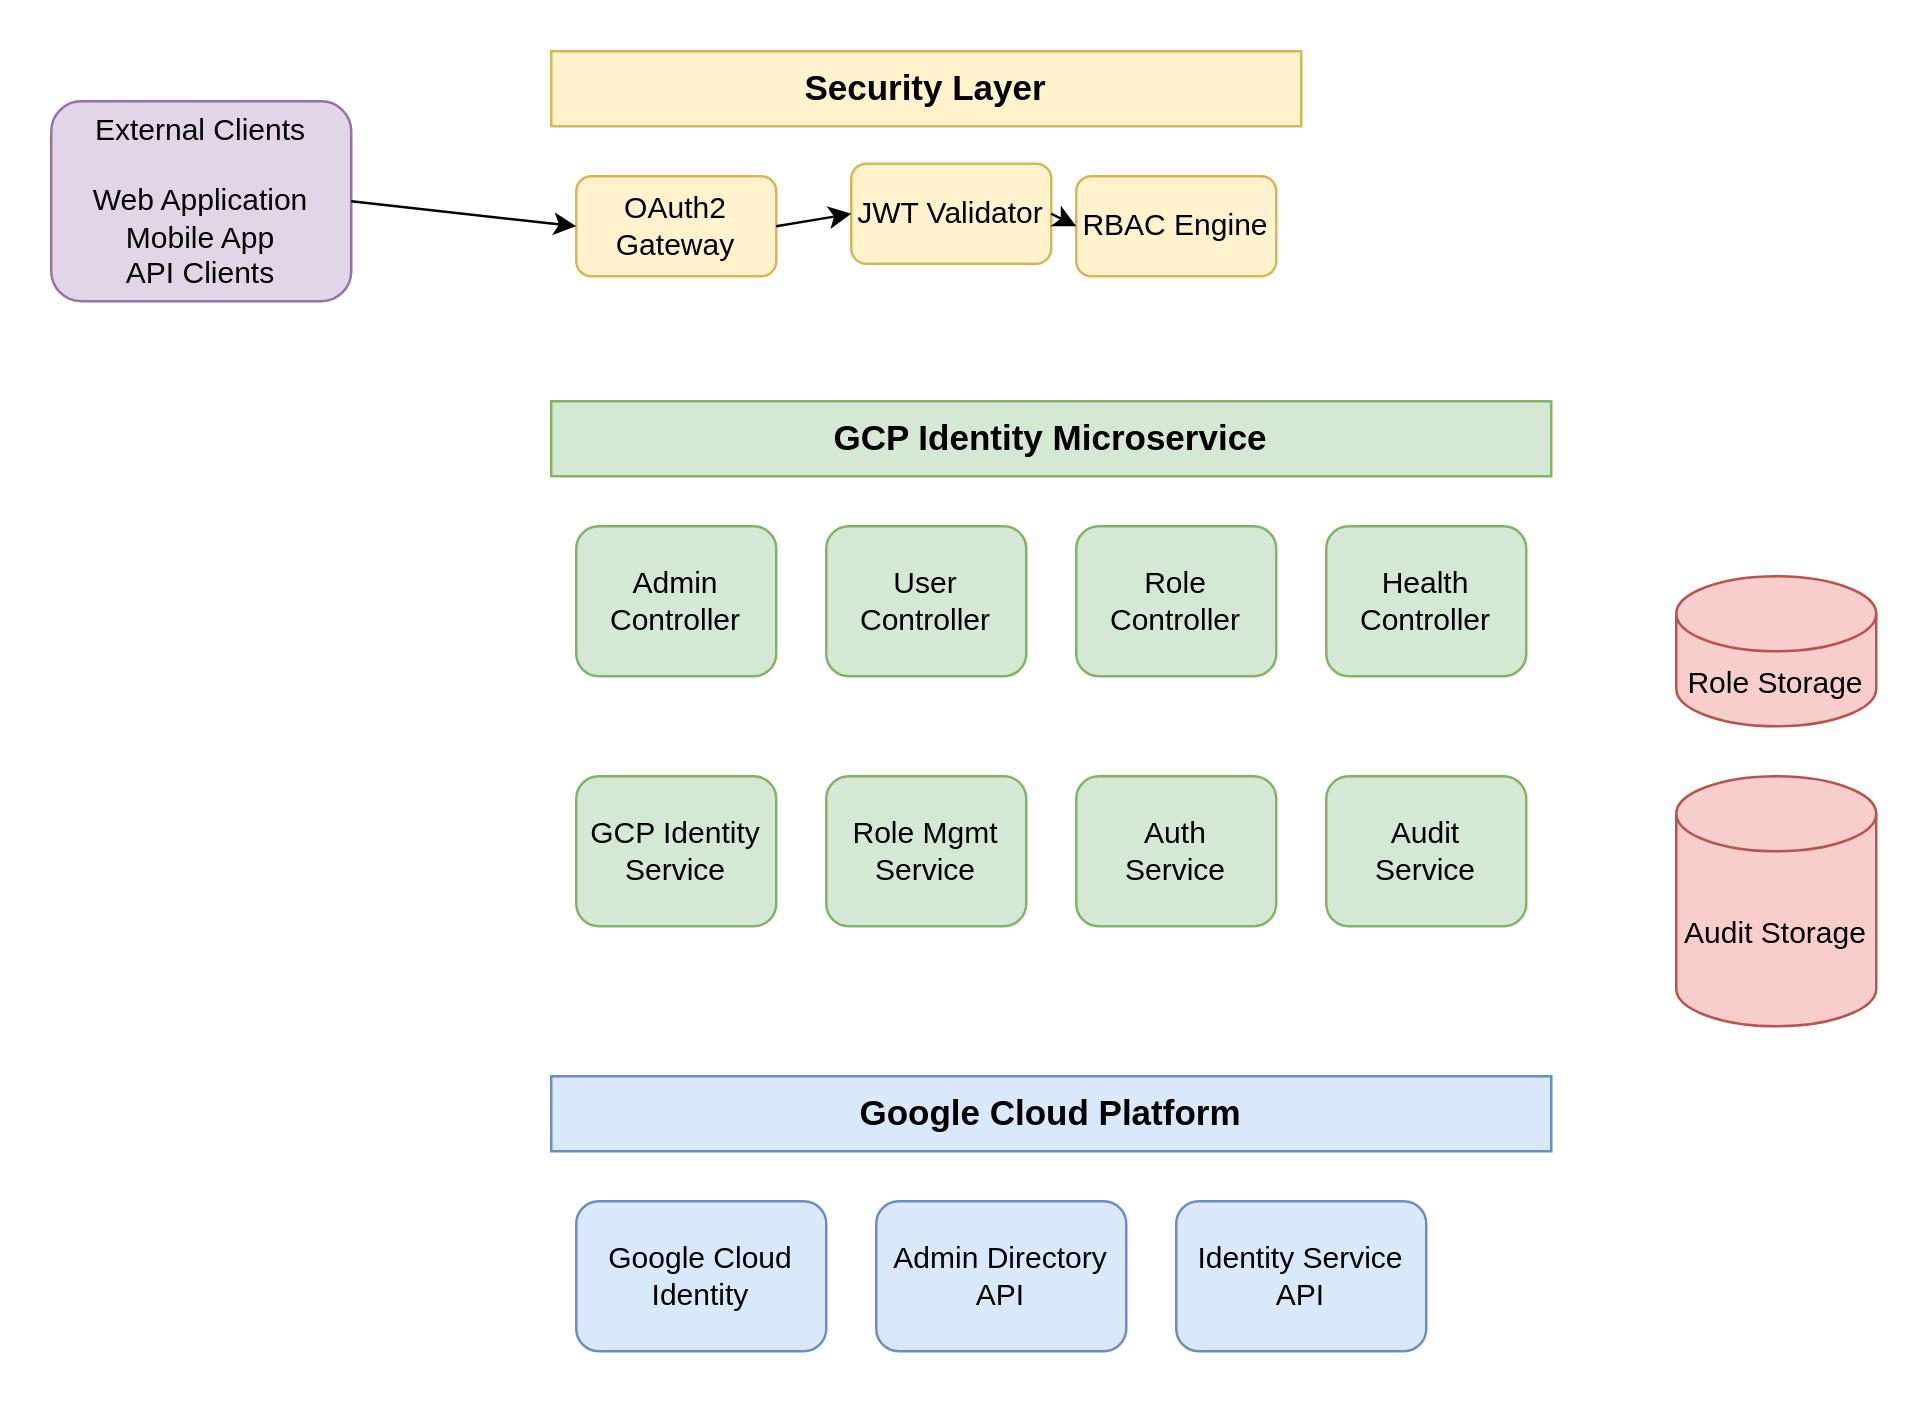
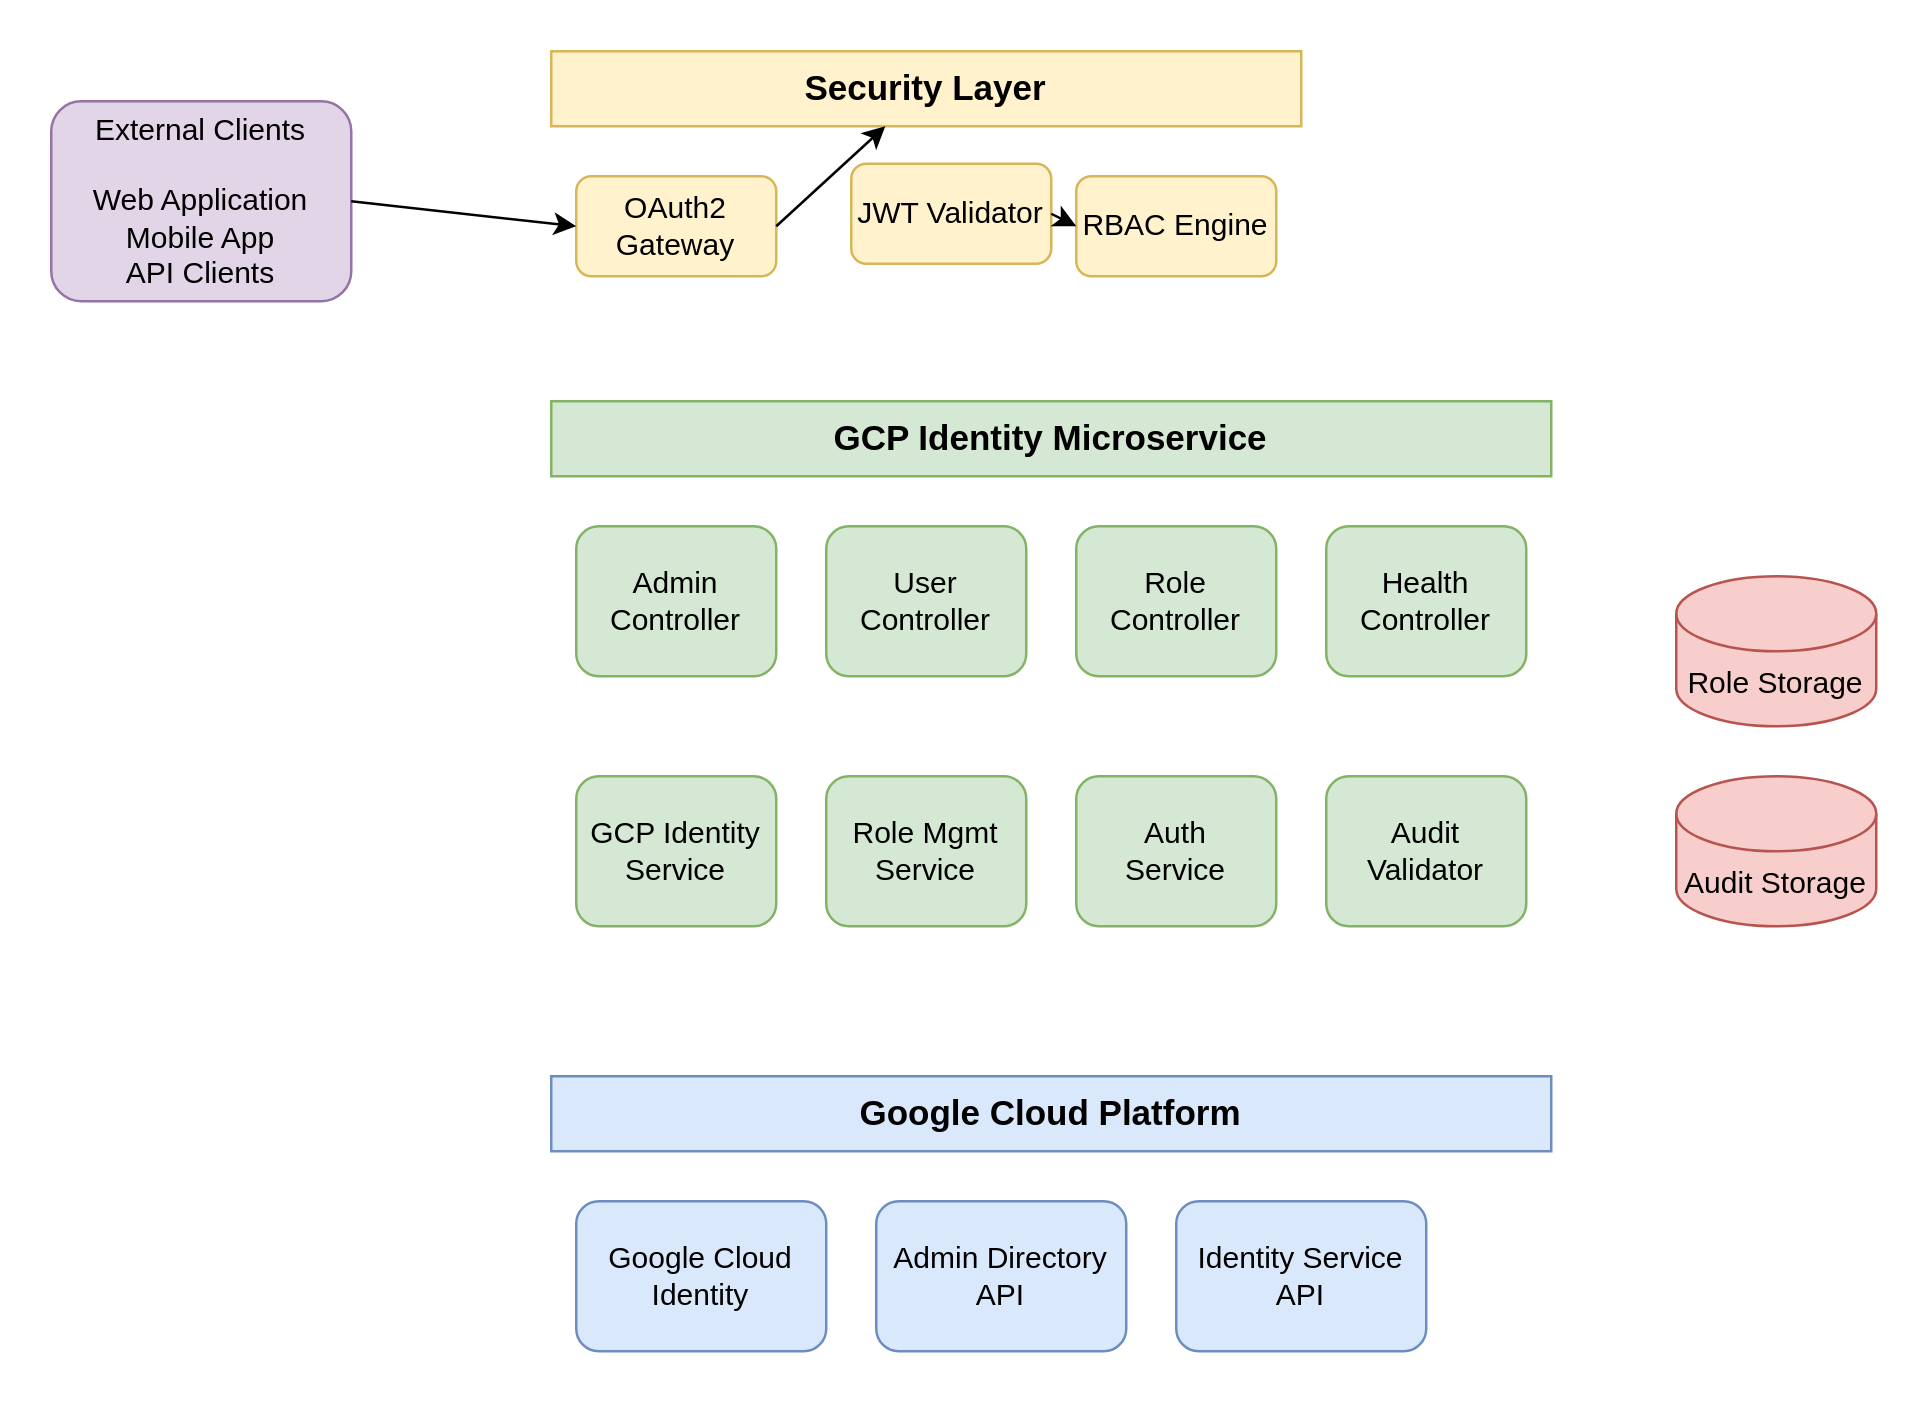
  <mxCell id="0" />
  <mxCell id="1" parent="0" />
  <mxCell id="2" value="External Clients&#10;&#10;Web Application&#10;Mobile App&#10;API Clients" style="rounded=1;whiteSpace=wrap;html=1;fillColor=#e1d5e7;strokeColor=#9673a6;fontSize=12;" vertex="1" parent="1"><mxGeometry x="20" y="40" width="120" height="80" as="geometry" /></mxCell>
  <mxCell id="3" value="Security Layer" style="rounded=0;whiteSpace=wrap;html=1;fillColor=#fff2cc;strokeColor=#d6b656;fontSize=14;fontStyle=1" vertex="1" parent="1"><mxGeometry x="220" y="20" width="300" height="30" as="geometry" /></mxCell>
  <mxCell id="4" value="OAuth2 Gateway" style="rounded=1;whiteSpace=wrap;html=1;fillColor=#fff2cc;strokeColor=#d6b656;" vertex="1" parent="1"><mxGeometry x="230" y="70" width="80" height="40" as="geometry" /></mxCell>
  <mxCell id="5" value="JWT Validator" style="rounded=1;whiteSpace=wrap;html=1;fillColor=#fff2cc;strokeColor=#d6b656;" vertex="1" parent="1"><mxGeometry x="340" y="65" width="80" height="40" as="geometry" /></mxCell>
  <mxCell id="6" value="RBAC Engine" style="rounded=1;whiteSpace=wrap;html=1;fillColor=#fff2cc;strokeColor=#d6b656;" vertex="1" parent="1"><mxGeometry x="430" y="70" width="80" height="40" as="geometry" /></mxCell>
  <mxCell id="7" value="GCP Identity Microservice" style="rounded=0;whiteSpace=wrap;html=1;fillColor=#d5e8d4;strokeColor=#82b366;fontSize=14;fontStyle=1" vertex="1" parent="1"><mxGeometry x="220" y="160" width="400" height="30" as="geometry" /></mxCell>
  <mxCell id="8" value="Admin&#10;Controller" style="rounded=1;whiteSpace=wrap;html=1;fillColor=#d5e8d4;strokeColor=#82b366;" vertex="1" parent="1"><mxGeometry x="230" y="210" width="80" height="60" as="geometry" /></mxCell>
  <mxCell id="9" value="User&#10;Controller" style="rounded=1;whiteSpace=wrap;html=1;fillColor=#d5e8d4;strokeColor=#82b366;" vertex="1" parent="1"><mxGeometry x="330" y="210" width="80" height="60" as="geometry" /></mxCell>
  <mxCell id="10" value="Role&#10;Controller" style="rounded=1;whiteSpace=wrap;html=1;fillColor=#d5e8d4;strokeColor=#82b366;" vertex="1" parent="1"><mxGeometry x="430" y="210" width="80" height="60" as="geometry" /></mxCell>
  <mxCell id="11" value="Health&#10;Controller" style="rounded=1;whiteSpace=wrap;html=1;fillColor=#d5e8d4;strokeColor=#82b366;" vertex="1" parent="1"><mxGeometry x="530" y="210" width="80" height="60" as="geometry" /></mxCell>
  <mxCell id="12" value="GCP Identity&#10;Service" style="rounded=1;whiteSpace=wrap;html=1;fillColor=#d5e8d4;strokeColor=#82b366;" vertex="1" parent="1"><mxGeometry x="230" y="310" width="80" height="60" as="geometry" /></mxCell>
  <mxCell id="13" value="Role Mgmt&#10;Service" style="rounded=1;whiteSpace=wrap;html=1;fillColor=#d5e8d4;strokeColor=#82b366;" vertex="1" parent="1"><mxGeometry x="330" y="310" width="80" height="60" as="geometry" /></mxCell>
  <mxCell id="14" value="Auth&#10;Service" style="rounded=1;whiteSpace=wrap;html=1;fillColor=#d5e8d4;strokeColor=#82b366;" vertex="1" parent="1"><mxGeometry x="430" y="310" width="80" height="60" as="geometry" /></mxCell>
- <mxCell id="15" value="Audit&#10;Service" style="rounded=1;whiteSpace=wrap;html=1;fillColor=#d5e8d4;strokeColor=#82b366;" vertex="1" parent="1"><mxGeometry x="530" y="310" width="80" height="60" as="geometry" /></mxCell>
+ <mxCell id="15" value="Audit&#10;Validator" style="rounded=1;whiteSpace=wrap;html=1;fillColor=#d5e8d4;strokeColor=#82b366;" vertex="1" parent="1"><mxGeometry x="530" y="310" width="80" height="60" as="geometry" /></mxCell>
  <mxCell id="16" value="Google Cloud Platform" style="rounded=0;whiteSpace=wrap;html=1;fillColor=#dae8fc;strokeColor=#6c8ebf;fontSize=14;fontStyle=1" vertex="1" parent="1"><mxGeometry x="220" y="430" width="400" height="30" as="geometry" /></mxCell>
  <mxCell id="17" value="Google Cloud&#10;Identity" style="rounded=1;whiteSpace=wrap;html=1;fillColor=#dae8fc;strokeColor=#6c8ebf;" vertex="1" parent="1"><mxGeometry x="230" y="480" width="100" height="60" as="geometry" /></mxCell>
  <mxCell id="18" value="Admin Directory&#10;API" style="rounded=1;whiteSpace=wrap;html=1;fillColor=#dae8fc;strokeColor=#6c8ebf;" vertex="1" parent="1"><mxGeometry x="350" y="480" width="100" height="60" as="geometry" /></mxCell>
  <mxCell id="19" value="Identity Service&#10;API" style="rounded=1;whiteSpace=wrap;html=1;fillColor=#dae8fc;strokeColor=#6c8ebf;" vertex="1" parent="1"><mxGeometry x="470" y="480" width="100" height="60" as="geometry" /></mxCell>
- <mxCell id="20" value="Audit Storage" style="shape=cylinder3;whiteSpace=wrap;html=1;boundedLbl=1;backgroundOutline=1;size=15;fillColor=#f8cecc;strokeColor=#b85450;" vertex="1" parent="1"><mxGeometry x="670" y="310" width="80" height="100" as="geometry" /></mxCell>
+ <mxCell id="20" value="Audit Storage" style="shape=cylinder3;whiteSpace=wrap;html=1;boundedLbl=1;backgroundOutline=1;size=15;fillColor=#f8cecc;strokeColor=#b85450;" vertex="1" parent="1"><mxGeometry x="670" y="310" width="80" height="60" as="geometry" /></mxCell>
  <mxCell id="21" value="Role Storage" style="shape=cylinder3;whiteSpace=wrap;html=1;boundedLbl=1;backgroundOutline=1;size=15;fillColor=#f8cecc;strokeColor=#b85450;" vertex="1" parent="1"><mxGeometry x="670" y="230" width="80" height="60" as="geometry" /></mxCell>
  <mxCell id="22" value="" style="endArrow=classic;html=1;rounded=0;entryX=0;entryY=0.5;entryDx=0;entryDy=0;exitX=1;exitY=0.5;exitDx=0;exitDy=0;" edge="1" parent="1" source="2" target="4"><mxGeometry width="50" height="50" relative="1" as="geometry"><mxPoint x="160" y="80" as="sourcePoint" /><mxPoint x="210" y="30" as="targetPoint" /></mxGeometry></mxCell>
- <mxCell id="23" value="" style="endArrow=classic;html=1;rounded=0;entryX=0;entryY=0.5;entryDx=0;entryDy=0;exitX=1;exitY=0.5;exitDx=0;exitDy=0;" edge="1" parent="1" source="4" target="5"><mxGeometry width="50" height="50" relative="1" as="geometry"><mxPoint x="310" y="90" as="sourcePoint" /><mxPoint x="330" y="90" as="targetPoint" /></mxGeometry></mxCell>
+ <mxCell id="23" value="" style="endArrow=classic;html=1;rounded=0;exitX=1;exitY=0.5;exitDx=0;exitDy=0;" edge="1" parent="1" source="4" target="3"><mxGeometry width="50" height="50" relative="1" as="geometry"><mxPoint x="310" y="90" as="sourcePoint" /><mxPoint x="330" y="90" as="targetPoint" /></mxGeometry></mxCell>
  <mxCell id="24" value="" style="endArrow=classic;html=1;rounded=0;entryX=0;entryY=0.5;entryDx=0;entryDy=0;exitX=1;exitY=0.5;exitDx=0;exitDy=0;" edge="1" parent="1" source="5" target="6"><mxGeometry width="50" height="50" relative="1" as="geometry"><mxPoint x="410" y="90" as="sourcePoint" /><mxPoint x="430" y="90" as="targetPoint" /></mxGeometry></mxCell>
